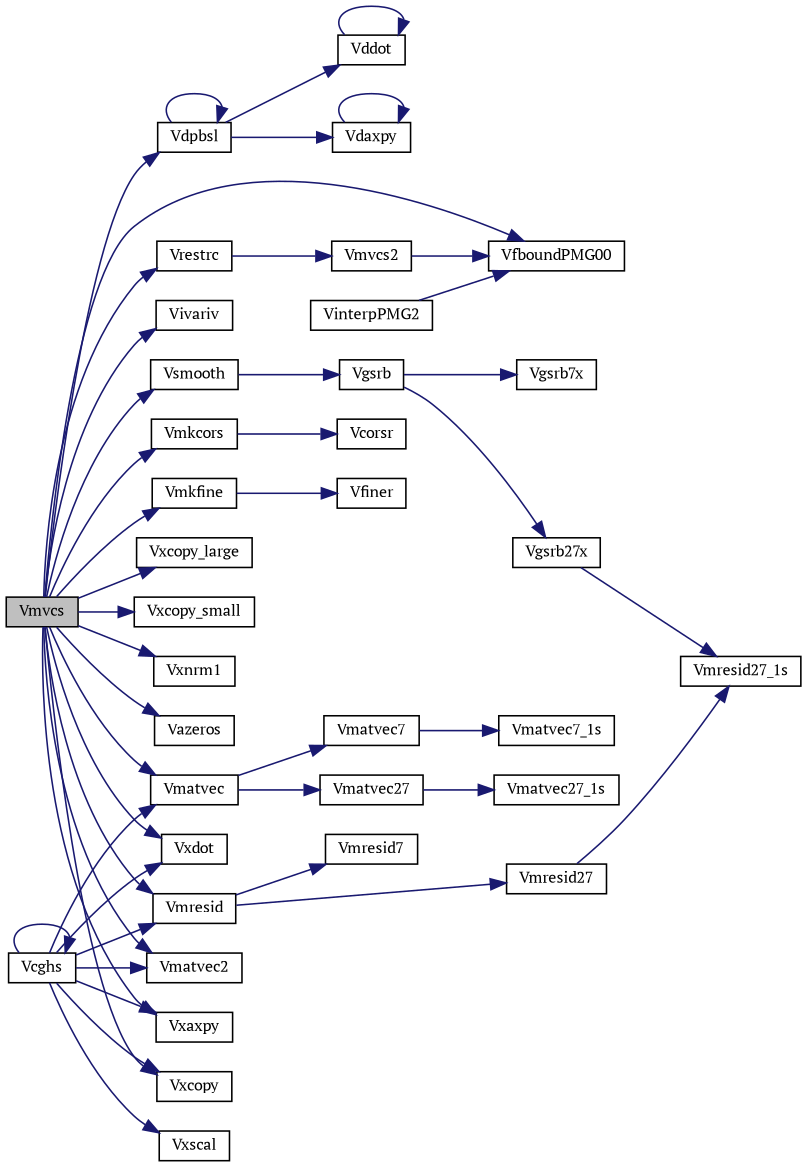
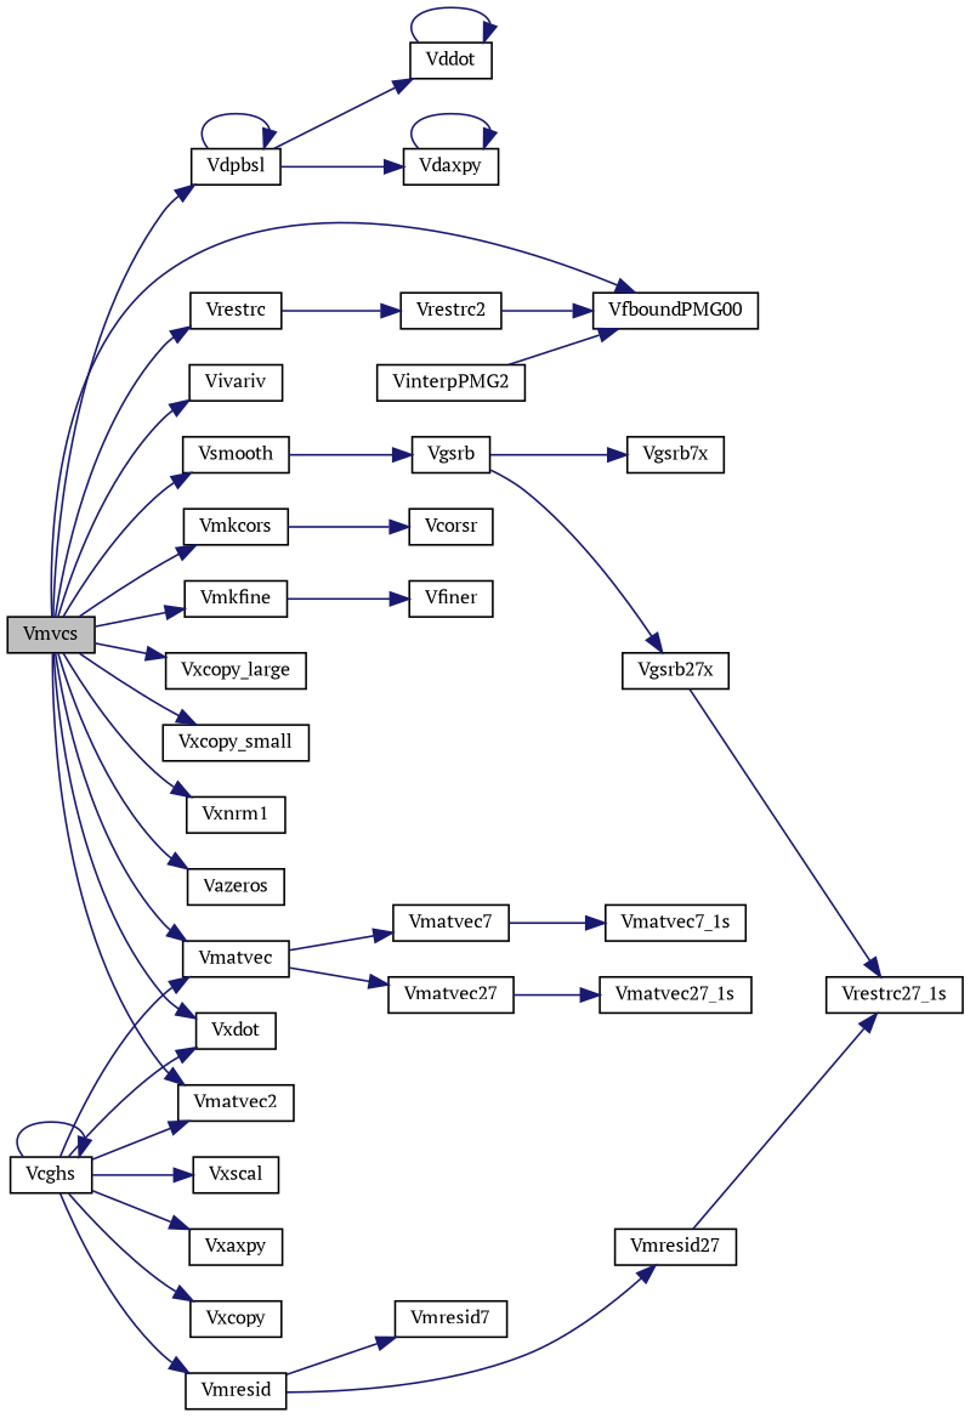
  digraph {
    fontname="PT Serif"
    rankdir=LR
    node [color=black fillcolor=white fontname="PT Serif" fontsize=10 shape=record style=filled]
    edge [color=midnightblue fontname="PT Serif" fontsize=10 labelfontname=FreeSans labelfontsize=10 style=solid]
    n1 [fillcolor=grey75 fontcolor=black height=0.2 label=Vmvcs width=0.4]
    n2 [height=0.2 label=Vazeros width=0.4]
    n3 [height=0.2 label=Vdpbsl width=0.4]
    n4 [height=0.2 label=VfboundPMG00 width=0.4]
    n5 [height=0.2 label=Vivariv width=0.4]
    n6 [height=0.2 label=Vmatvec width=0.4]
    n7 [height=0.2 label=Vmkcors width=0.4]
    n8 [height=0.2 label=Vmkfine width=0.4]
    n9 [height=0.2 label=Vmresid width=0.4]
    n10 [height=0.2 label=Vrestrc width=0.4]
    n11 [height=0.2 label=Vsmooth width=0.4]
    n12 [height=0.2 label=Vxaxpy width=0.4]
    n13 [height=0.2 label=Vxcopy width=0.4]
    n14 [height=0.2 label=Vxdot width=0.4]
    n15 [height=0.2 label=Vmatvec2 width=0.4]
    n16 [height=0.2 label=Vxcopy_large width=0.4]
    n17 [height=0.2 label=Vxcopy_small width=0.4]
    n18 [height=0.2 label=Vxnrm1 width=0.4]
    n19 [height=0.2 label=Vdaxpy width=0.4]
    n20 [height=0.2 label=Vddot width=0.4]
    n21 [height=0.2 label=Vmatvec27 width=0.4]
    n22 [height=0.2 label=Vmatvec7 width=0.4]
    n23 [height=0.2 label=Vcorsr width=0.4]
    n24 [height=0.2 label=Vfiner width=0.4]
    n25 [height=0.2 label=Vmresid27 width=0.4]
    n26 [height=0.2 label=Vmresid7 width=0.4]
-   n27 [height=0.2 label=Vmvcs2 width=0.4]
+   n27 [height=0.2 label=Vrestrc2 width=0.4]
    n28 [height=0.2 label=Vgsrb width=0.4]
    n29 [height=0.2 label=VinterpPMG2 width=0.4]
    n30 [height=0.2 label=Vmatvec27_1s width=0.4]
    n31 [height=0.2 label=Vmatvec7_1s width=0.4]
-   n32 [height=0.2 label=Vmresid27_1s width=0.4]
+   n32 [height=0.2 label=Vrestrc27_1s width=0.4]
    n33 [height=0.2 label=Vcghs width=0.4]
    n34 [height=0.2 label=Vxscal width=0.4]
    n35 [height=0.2 label=Vgsrb27x width=0.4]
    n36 [height=0.2 label=Vgsrb7x width=0.4]
    n1 -> n2
    n1 -> n3
    n1 -> n4
    n1 -> n5
    n1 -> n6
    n1 -> n7
    n1 -> n8
-   n1 -> n9
    n1 -> n10
    n1 -> n11
-   n1 -> n12
-   n1 -> n13
    n1 -> n14
    n1 -> n15
    n1 -> n16
    n1 -> n17
    n1 -> n18
    n3 -> n3
    n3 -> n19
    n3 -> n20
    n6 -> n21
    n6 -> n22
    n7 -> n23
    n8 -> n24
    n9 -> n25
    n9 -> n26
    n10 -> n27
    n11 -> n28
    n19 -> n19
    n20 -> n20
    n21 -> n30
    n22 -> n31
    n25 -> n32
    n27 -> n4
    n28 -> n35
    n28 -> n36
    n29 -> n4
    n33 -> n6
    n33 -> n9
    n33 -> n12
    n33 -> n13
    n33 -> n14
    n33 -> n15
    n33 -> n33
    n33 -> n34
    n35 -> n32
  }
